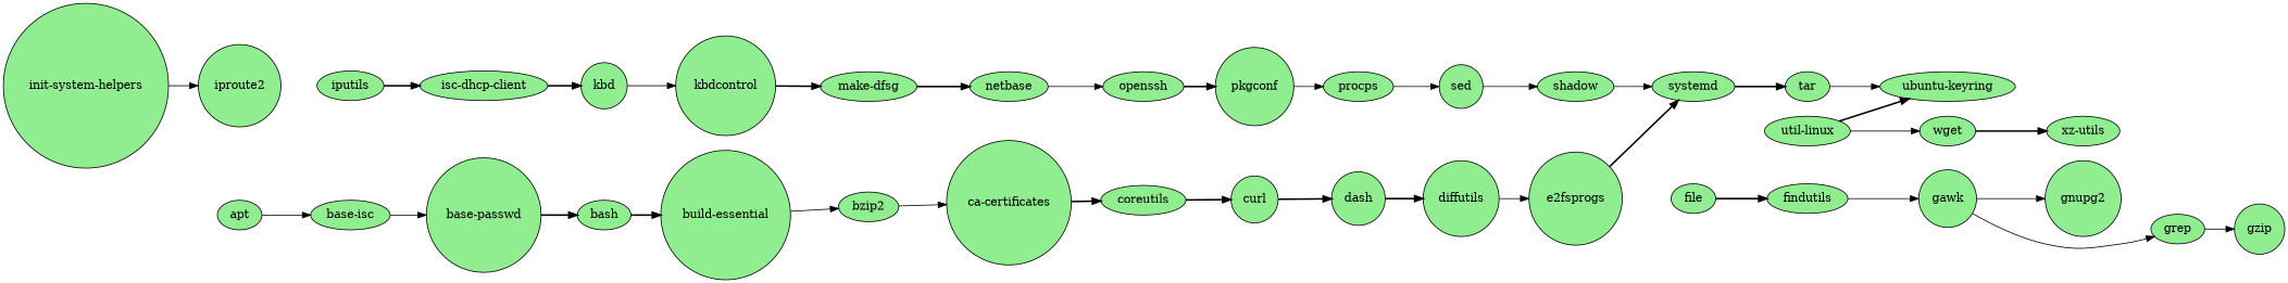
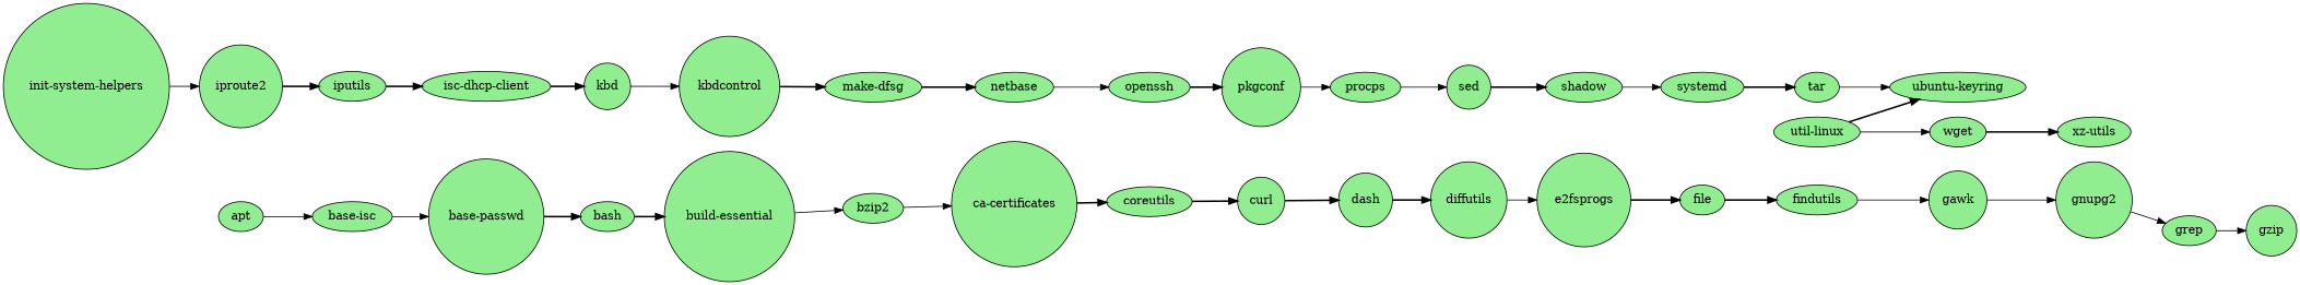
  digraph {
    rankdir=LR
    node [fillcolor=lightgreen shape=ellipse style=filled]
    edge [style=bold]
    n1 [label="base-isc"]
    apt
    "base-passwd" [shape=circle]
    bash
    "build-essential" [shape=circle]
    bzip2
    "ca-certificates" [shape=circle]
    coreutils
    curl [shape=circle]
    dash [shape=circle]
    diffutils [shape=circle]
    e2fsprogs [shape=circle]
    file
    findutils
    gawk [shape=circle]
    gnupg2 [shape=circle]
    grep
    gzip [shape=circle]
    "init-system-helpers" [shape=circle]
    iproute2 [shape=circle]
    iputils
    "isc-dhcp-client"
    kbd [shape=circle]
    kbdcontrol [shape=circle]
    "make-dfsg"
    netbase
    openssh
    pkgconf [shape=circle]
    procps
    sed [shape=circle]
    shadow
    systemd
    tar
    "ubuntu-keyring"
    "util-linux"
    wget
    "xz-utils"
    n1 -> "base-passwd" [style=solid]
    apt -> n1 [style=solid]
    "base-passwd" -> bash
    bash -> "build-essential"
    "build-essential" -> bzip2 [style=solid]
    bzip2 -> "ca-certificates" [style=solid]
    "ca-certificates" -> coreutils
    coreutils -> curl
    curl -> dash
    dash -> diffutils
    diffutils -> e2fsprogs [style=solid]
-   e2fsprogs -> systemd
+   e2fsprogs -> file
    file -> findutils
    findutils -> gawk [style=solid]
    gawk -> gnupg2 [style=solid]
-   gawk -> grep [style=solid]
+   gnupg2 -> grep [style=solid]
    grep -> gzip [style=solid]
    "init-system-helpers" -> iproute2 [style=solid]
+   iproute2 -> iputils
    iputils -> "isc-dhcp-client"
    "isc-dhcp-client" -> kbd
    kbd -> kbdcontrol [style=solid]
    kbdcontrol -> "make-dfsg"
    "make-dfsg" -> netbase
    netbase -> openssh [style=solid]
    openssh -> pkgconf
    pkgconf -> procps [style=solid]
    procps -> sed [style=solid]
-   sed -> shadow [style=solid]
+   sed -> shadow
    shadow -> systemd [style=solid]
    systemd -> tar
    tar -> "ubuntu-keyring" [style=solid]
    "util-linux" -> "ubuntu-keyring"
    "util-linux" -> wget [style=solid]
    wget -> "xz-utils"
  }
